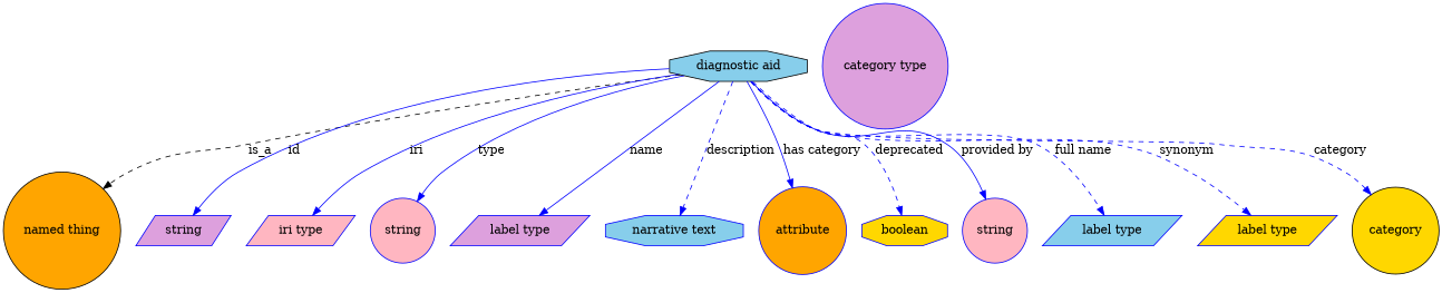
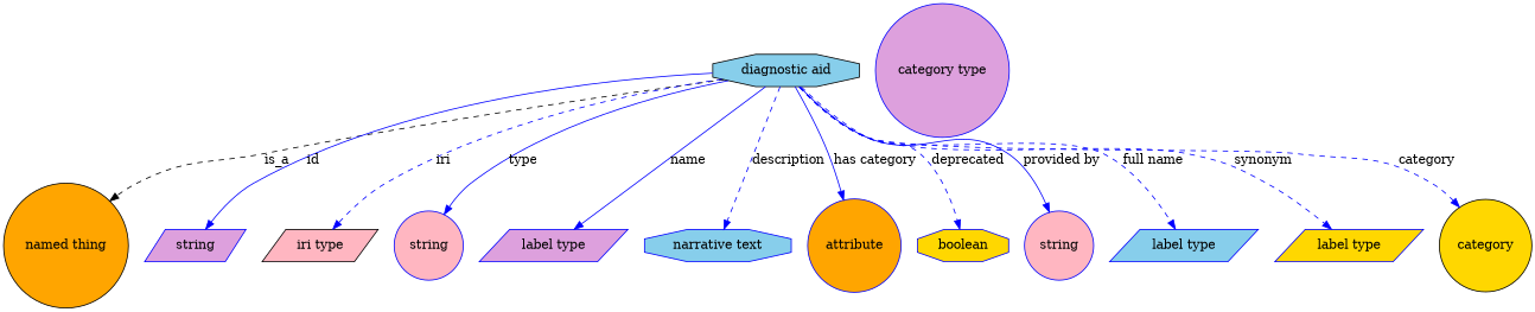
  digraph {
    node [fillcolor=skyblue shape=circle style=filled color=blue]
    edge [style=dashed color=blue]
    n1 [height=0.5 label="diagnostic aid" shape=octagon width=2.0943 color=""]
    "named thing" [fillcolor=orange height=0.5 width=1.9318 color=""]
    n3 [fillcolor=plum height=0.5 label=string shape=parallelogram width=1.0652]
-   n4 [fillcolor=lightpink height=0.5 label="iri type" shape=parallelogram width=1.2277]
+   n4 [color=black fillcolor=lightpink height=0.5 label="iri type" shape=parallelogram width=1.2277]
    n5 [fillcolor=lightpink height=0.5 label=string width=1.0652]
    n6 [fillcolor=plum height=0.5 label="label type" shape=parallelogram width=1.5707]
    n7 [height=0.5 label="narrative text" shape=octagon width=2.0943]
    n8 [fillcolor=orange height=0.5 label=attribute width=1.4443]
    n9 [fillcolor=gold height=0.5 label=boolean shape=octagon width=1.2999]
    n10 [fillcolor=lightpink height=0.5 label=string width=1.0652]
    n11 [height=0.5 label="label type" shape=parallelogram width=1.5707]
    n12 [fillcolor=gold height=0.5 label="label type" shape=parallelogram width=1.5707]
    category [fillcolor=gold height=0.5 width=1.4263 color=""]
    n14 [fillcolor=plum height=0.5 label="category type" width=2.0762]
    n1 -> "named thing" [label=is_a color=""]
    n1 -> n3 [label=id style=solid]
-   n1 -> n4 [label=iri style=solid]
+   n1 -> n4 [label=iri]
    n1 -> n5 [label=type style=solid]
    n1 -> n6 [label=name style=solid]
    n1 -> n7 [label=description]
    n1 -> n8 [label="has category" style=solid]
    n1 -> n9 [label=deprecated]
    n1 -> n10 [label="provided by" style=solid]
    n1 -> n11 [label="full name"]
    n1 -> n12 [label=synonym]
    n1 -> category [label=category]
  }
